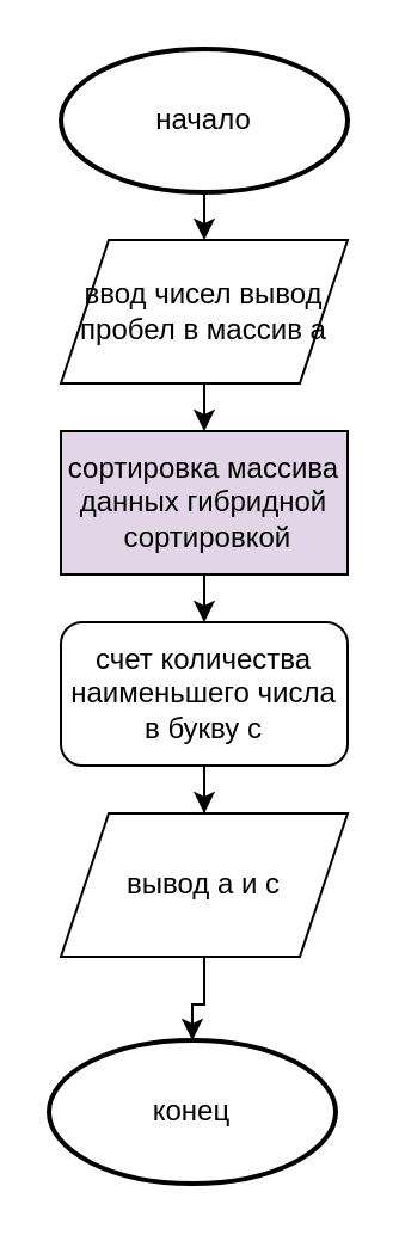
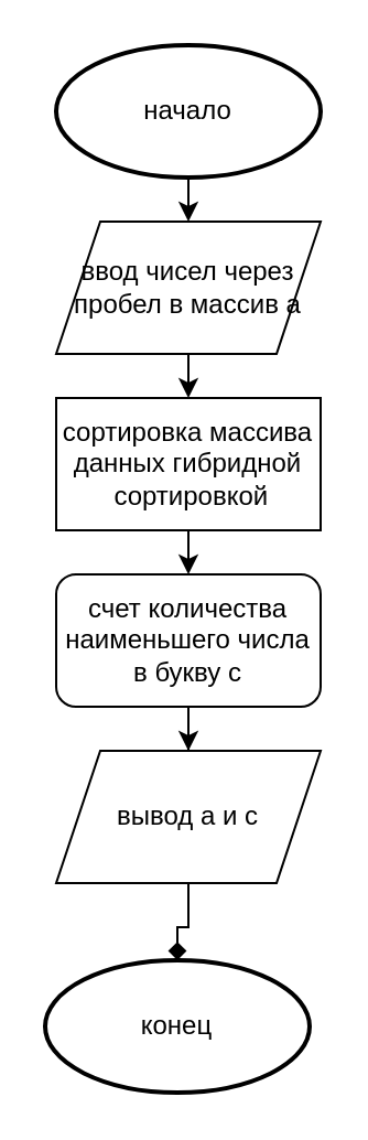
  <mxCell id="0" />
  <mxCell id="1" parent="0" />
  <mxCell id="2" style="edgeStyle=orthogonalEdgeStyle;rounded=0;orthogonalLoop=1;jettySize=auto;html=1;exitX=0.5;exitY=1;exitDx=0;exitDy=0;exitPerimeter=0;entryX=0.5;entryY=0;entryDx=0;entryDy=0;" parent="1" source="3" edge="1"><mxGeometry relative="1" as="geometry"><mxPoint x="85" y="100" as="targetPoint" /></mxGeometry></mxCell>
  <mxCell id="3" value="начало" style="strokeWidth=2;html=1;shape=mxgraph.flowchart.start_1;whiteSpace=wrap;" parent="1" vertex="1"><mxGeometry x="25" y="20" width="120" height="60" as="geometry" /></mxCell>
  <mxCell id="4" style="edgeStyle=orthogonalEdgeStyle;rounded=0;orthogonalLoop=1;jettySize=auto;html=1;exitX=0.5;exitY=1;exitDx=0;exitDy=0;entryX=0.5;entryY=0;entryDx=0;entryDy=0;" parent="1" source="5" target="7" edge="1"><mxGeometry relative="1" as="geometry" /></mxCell>
- <mxCell id="5" value="ввод чисел вывод пробел в массив а" style="shape=parallelogram;perimeter=parallelogramPerimeter;whiteSpace=wrap;html=1;fixedSize=1;" parent="1" vertex="1"><mxGeometry x="25" y="100" width="120" height="60" as="geometry" /></mxCell>
+ <mxCell id="5" value="ввод чисел через пробел в массив а" style="shape=parallelogram;perimeter=parallelogramPerimeter;whiteSpace=wrap;html=1;fixedSize=1;" parent="1" vertex="1"><mxGeometry x="25" y="100" width="120" height="60" as="geometry" /></mxCell>
  <mxCell id="6" style="edgeStyle=orthogonalEdgeStyle;rounded=0;orthogonalLoop=1;jettySize=auto;html=1;exitX=0.5;exitY=1;exitDx=0;exitDy=0;entryX=0.5;entryY=0;entryDx=0;entryDy=0;" parent="1" source="7" target="9" edge="1"><mxGeometry relative="1" as="geometry" /></mxCell>
- <mxCell id="7" value="сортировка массива данных гибридной&lt;br&gt;&amp;nbsp;сортировкой" style="rounded=0;whiteSpace=wrap;html=1;fillColor=#e1d5e7;" parent="1" vertex="1"><mxGeometry x="25" y="180" width="120" height="60" as="geometry" /></mxCell>
+ <mxCell id="7" value="сортировка массива данных гибридной&lt;br&gt;&amp;nbsp;сортировкой" style="rounded=0;whiteSpace=wrap;html=1;" parent="1" vertex="1"><mxGeometry x="25" y="180" width="120" height="60" as="geometry" /></mxCell>
  <mxCell id="8" style="edgeStyle=orthogonalEdgeStyle;rounded=0;orthogonalLoop=1;jettySize=auto;html=1;exitX=0.5;exitY=1;exitDx=0;exitDy=0;" parent="1" source="9" target="11" edge="1"><mxGeometry relative="1" as="geometry" /></mxCell>
  <mxCell id="9" value="счет количества наименьшего числа в букву с" style="whiteSpace=wrap;html=1;rounded=1;" parent="1" vertex="1"><mxGeometry x="25" y="260" width="120" height="60" as="geometry" /></mxCell>
- <mxCell id="10" style="edgeStyle=orthogonalEdgeStyle;rounded=0;orthogonalLoop=1;jettySize=auto;html=1;exitX=0.5;exitY=1;exitDx=0;exitDy=0;" parent="1" source="11" target="12" edge="1"><mxGeometry relative="1" as="geometry" /></mxCell>
+ <mxCell id="10" style="edgeStyle=orthogonalEdgeStyle;rounded=0;orthogonalLoop=1;jettySize=auto;html=1;exitX=0.5;exitY=1;exitDx=0;exitDy=0;endArrow=diamond;" parent="1" source="11" target="12" edge="1"><mxGeometry relative="1" as="geometry" /></mxCell>
  <mxCell id="11" value="вывод а и с" style="shape=parallelogram;perimeter=parallelogramPerimeter;whiteSpace=wrap;html=1;fixedSize=1;" parent="1" vertex="1"><mxGeometry x="25" y="340" width="120" height="60" as="geometry" /></mxCell>
  <mxCell id="12" value="конец" style="strokeWidth=2;html=1;shape=mxgraph.flowchart.start_1;whiteSpace=wrap;" parent="1" vertex="1"><mxGeometry x="20" y="435" width="120" height="60" as="geometry" /></mxCell>
